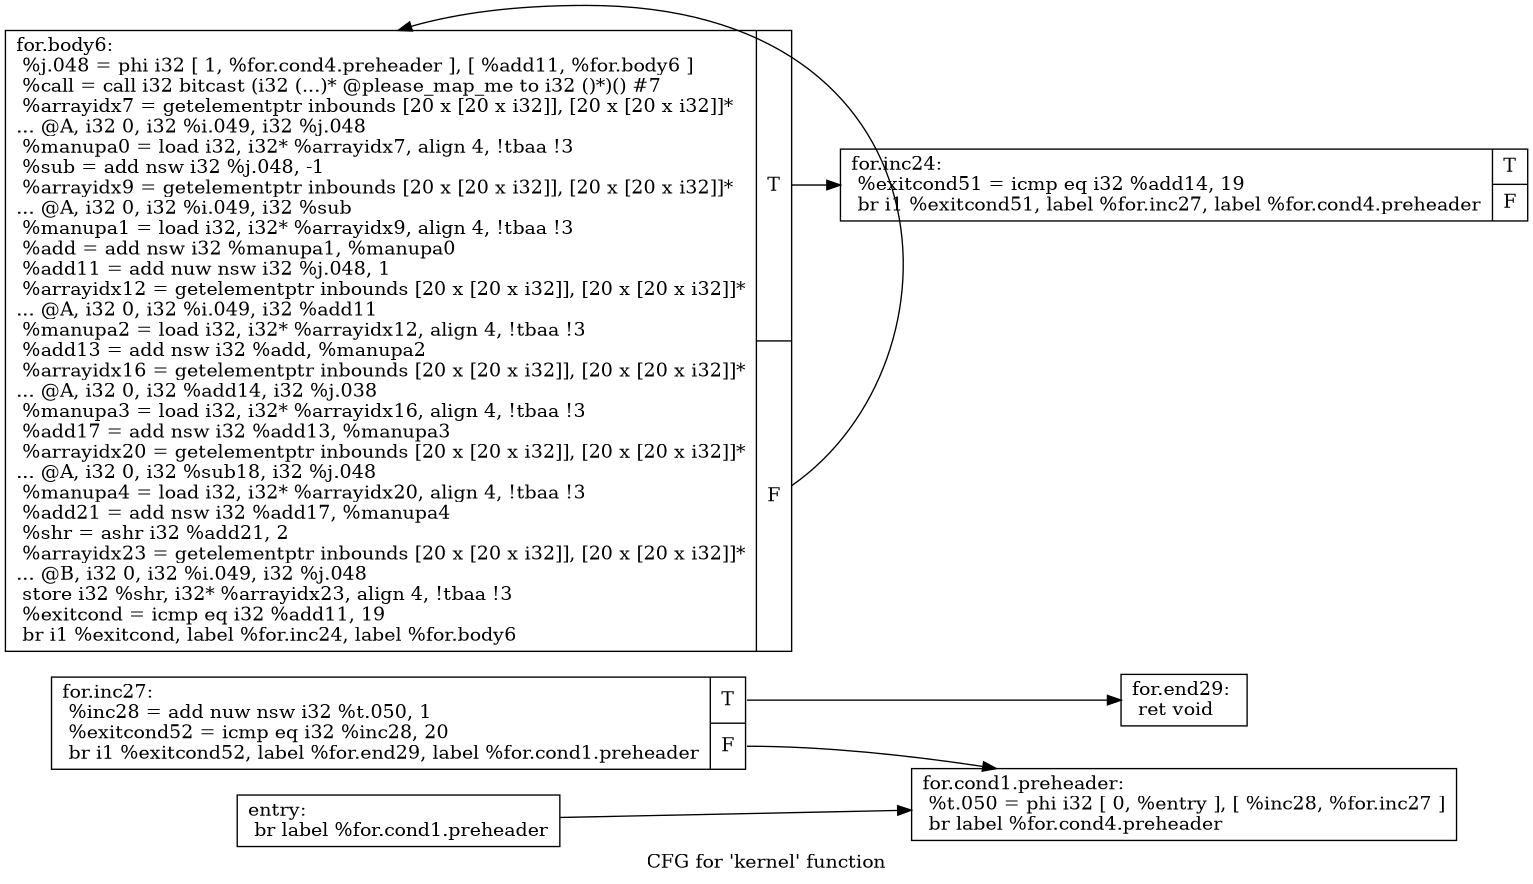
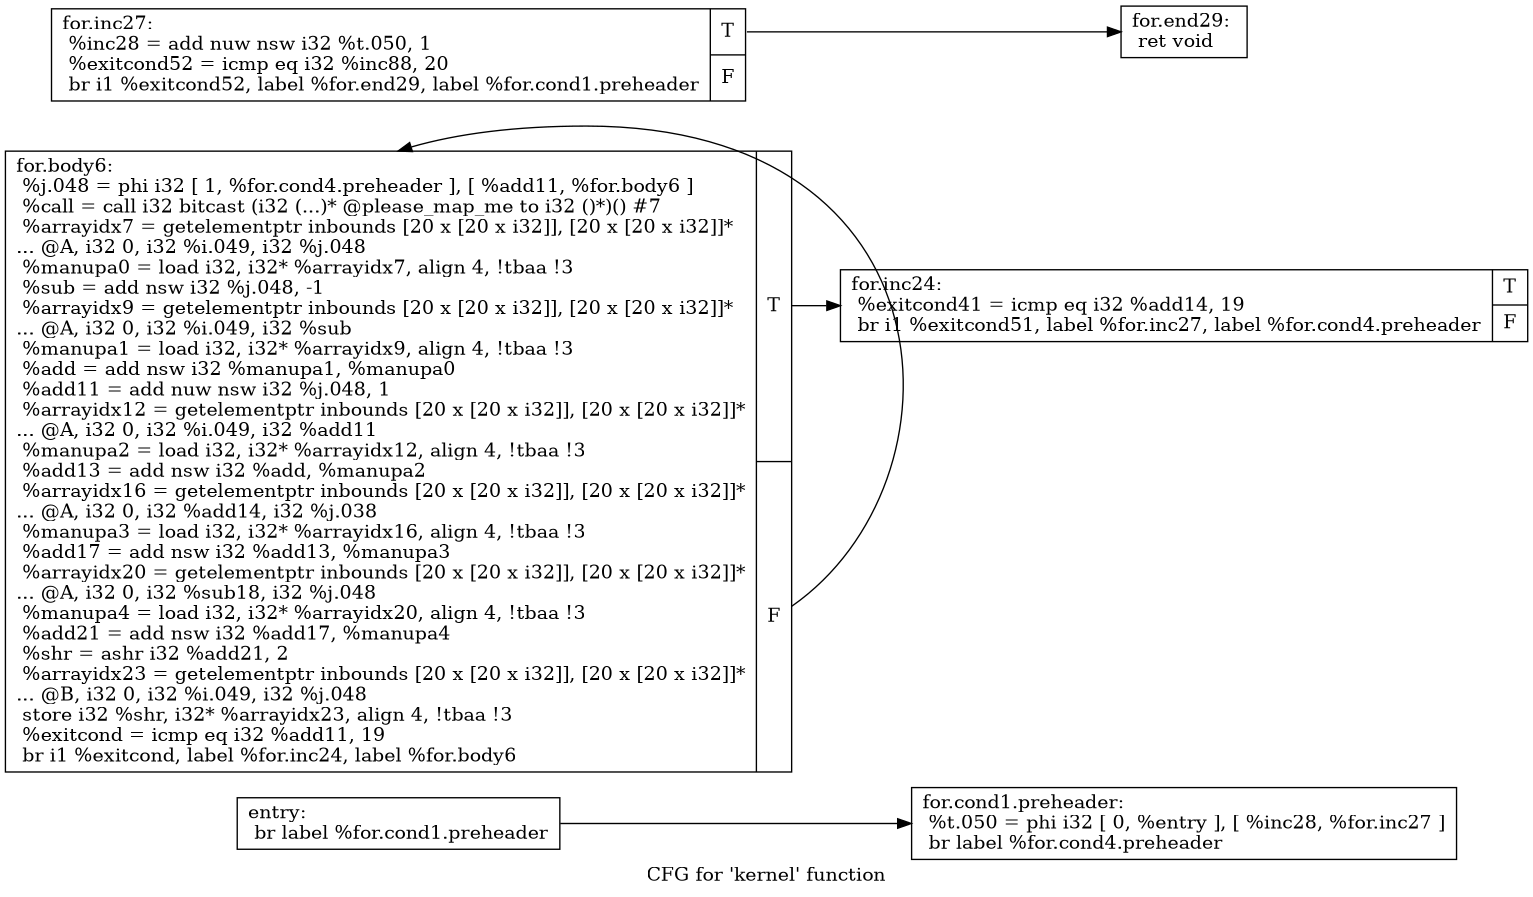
  digraph {
    label="CFG for 'kernel' function"
    rankdir=LR
    node [shape=record]
    edge [tailport=s1]
    n1 [label="{entry:\l  br label %for.cond1.preheader\l}"]
    n2 [label="{for.cond1.preheader:                              \l  %t.050 = phi i32 [ 0, %entry ], [ %inc28, %for.inc27 ]\l  br label %for.cond4.preheader\l}"]
    n3 [label="{for.body6:                                        \l  %j.048 = phi i32 [ 1, %for.cond4.preheader ], [ %add11, %for.body6 ]\l  %call = call i32 bitcast (i32 (...)* @please_map_me to i32 ()*)() #7\l  %arrayidx7 = getelementptr inbounds [20 x [20 x i32]], [20 x [20 x i32]]*\l... @A, i32 0, i32 %i.049, i32 %j.048\l  %manupa0 = load i32, i32* %arrayidx7, align 4, !tbaa !3\l  %sub = add nsw i32 %j.048, -1\l  %arrayidx9 = getelementptr inbounds [20 x [20 x i32]], [20 x [20 x i32]]*\l... @A, i32 0, i32 %i.049, i32 %sub\l  %manupa1 = load i32, i32* %arrayidx9, align 4, !tbaa !3\l  %add = add nsw i32 %manupa1, %manupa0\l  %add11 = add nuw nsw i32 %j.048, 1\l  %arrayidx12 = getelementptr inbounds [20 x [20 x i32]], [20 x [20 x i32]]*\l... @A, i32 0, i32 %i.049, i32 %add11\l  %manupa2 = load i32, i32* %arrayidx12, align 4, !tbaa !3\l  %add13 = add nsw i32 %add, %manupa2\l  %arrayidx16 = getelementptr inbounds [20 x [20 x i32]], [20 x [20 x i32]]*\l... @A, i32 0, i32 %add14, i32 %j.038\l  %manupa3 = load i32, i32* %arrayidx16, align 4, !tbaa !3\l  %add17 = add nsw i32 %add13, %manupa3\l  %arrayidx20 = getelementptr inbounds [20 x [20 x i32]], [20 x [20 x i32]]*\l... @A, i32 0, i32 %sub18, i32 %j.048\l  %manupa4 = load i32, i32* %arrayidx20, align 4, !tbaa !3\l  %add21 = add nsw i32 %add17, %manupa4\l  %shr = ashr i32 %add21, 2\l  %arrayidx23 = getelementptr inbounds [20 x [20 x i32]], [20 x [20 x i32]]*\l... @B, i32 0, i32 %i.049, i32 %j.048\l  store i32 %shr, i32* %arrayidx23, align 4, !tbaa !3\l  %exitcond = icmp eq i32 %add11, 19\l  br i1 %exitcond, label %for.inc24, label %for.body6\l|{<s0>T|<s1>F}}"]
-   n4 [label="{for.inc24:                                        \l  %exitcond51 = icmp eq i32 %add14, 19\l  br i1 %exitcond51, label %for.inc27, label %for.cond4.preheader\l|{<s0>T|<s1>F}}"]
-   n5 [label="{for.inc27:                                        \l  %inc28 = add nuw nsw i32 %t.050, 1\l  %exitcond52 = icmp eq i32 %inc28, 20\l  br i1 %exitcond52, label %for.end29, label %for.cond1.preheader\l|{<s0>T|<s1>F}}"]
+   n4 [label="{for.inc24:                                        \l  %exitcond41 = icmp eq i32 %add14, 19\l  br i1 %exitcond51, label %for.inc27, label %for.cond4.preheader\l|{<s0>T|<s1>F}}"]
+   n5 [label="{for.inc27:                                        \l  %inc28 = add nuw nsw i32 %t.050, 1\l  %exitcond52 = icmp eq i32 %inc88, 20\l  br i1 %exitcond52, label %for.end29, label %for.cond1.preheader\l|{<s0>T|<s1>F}}"]
    n6 [label="{for.end29:                                        \l  ret void\l}"]
    n1 -> n2 [tailport=""]
    n3 -> n3
    n3 -> n4 [tailport=s0]
-   n5 -> n2
    n5 -> n6 [tailport=s0]
  }
